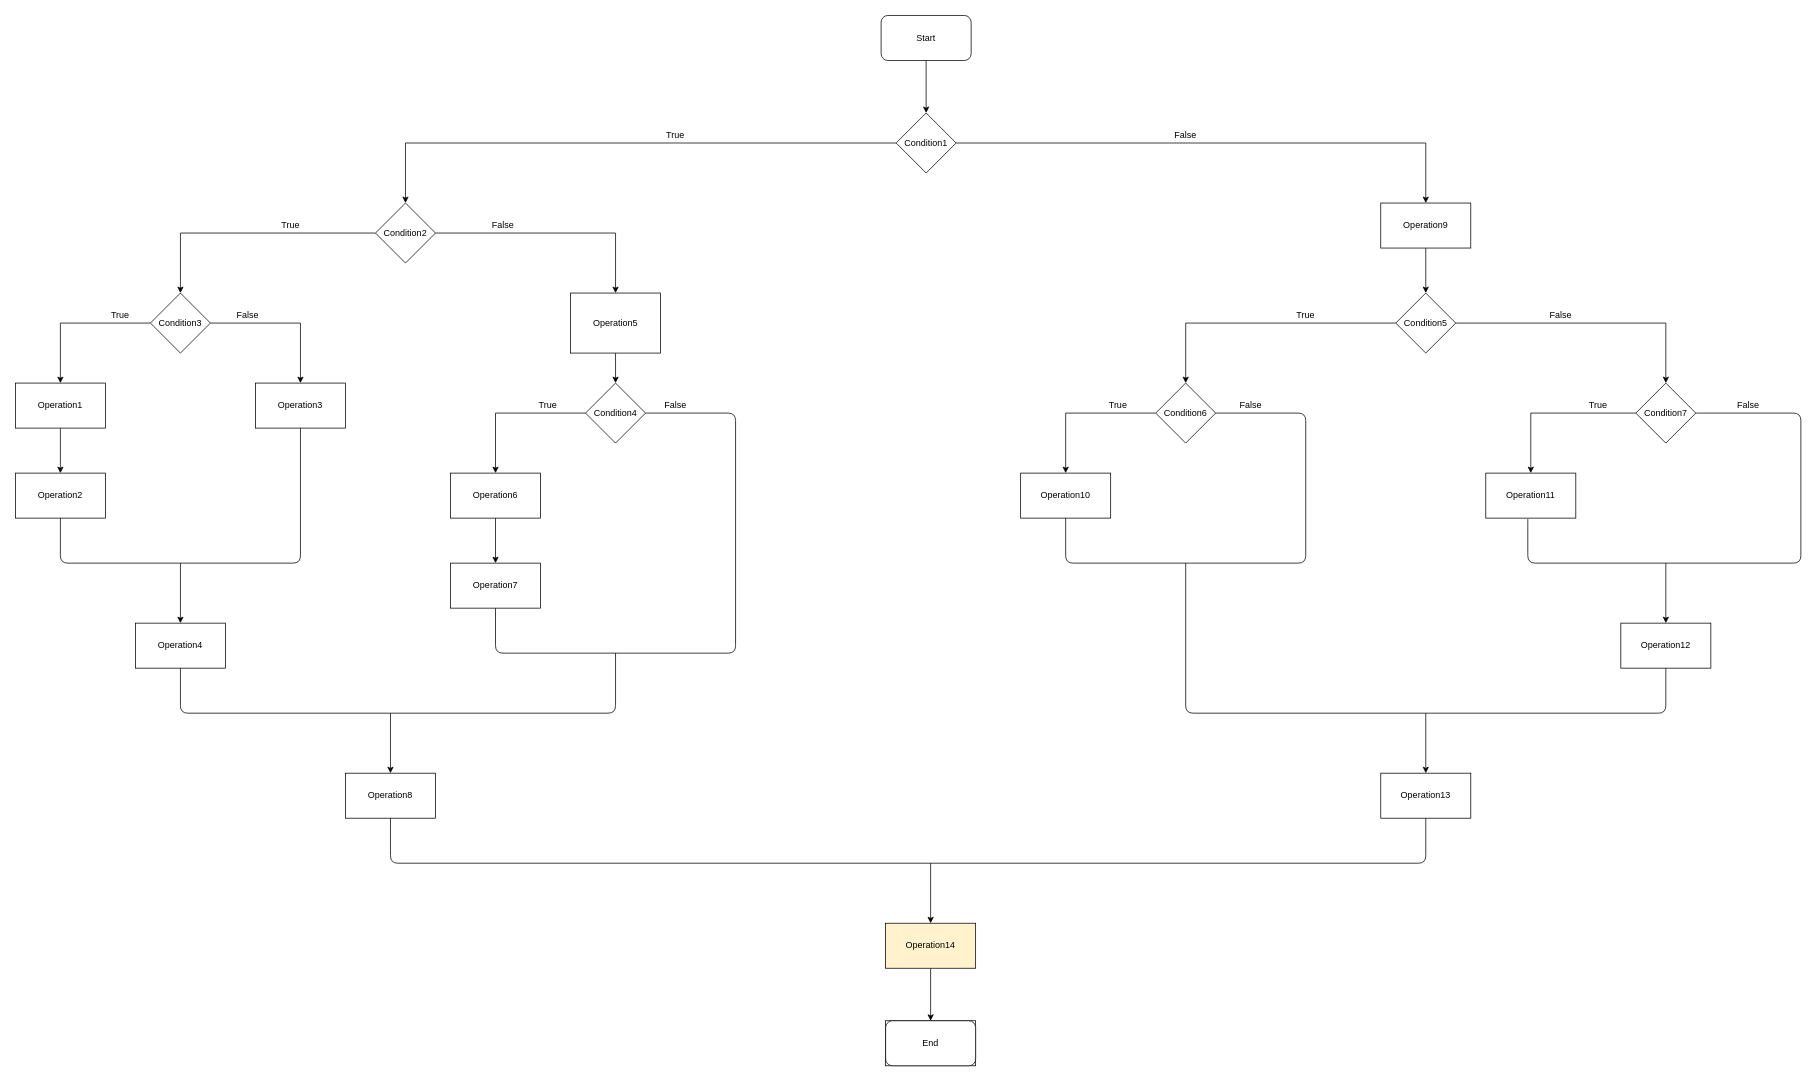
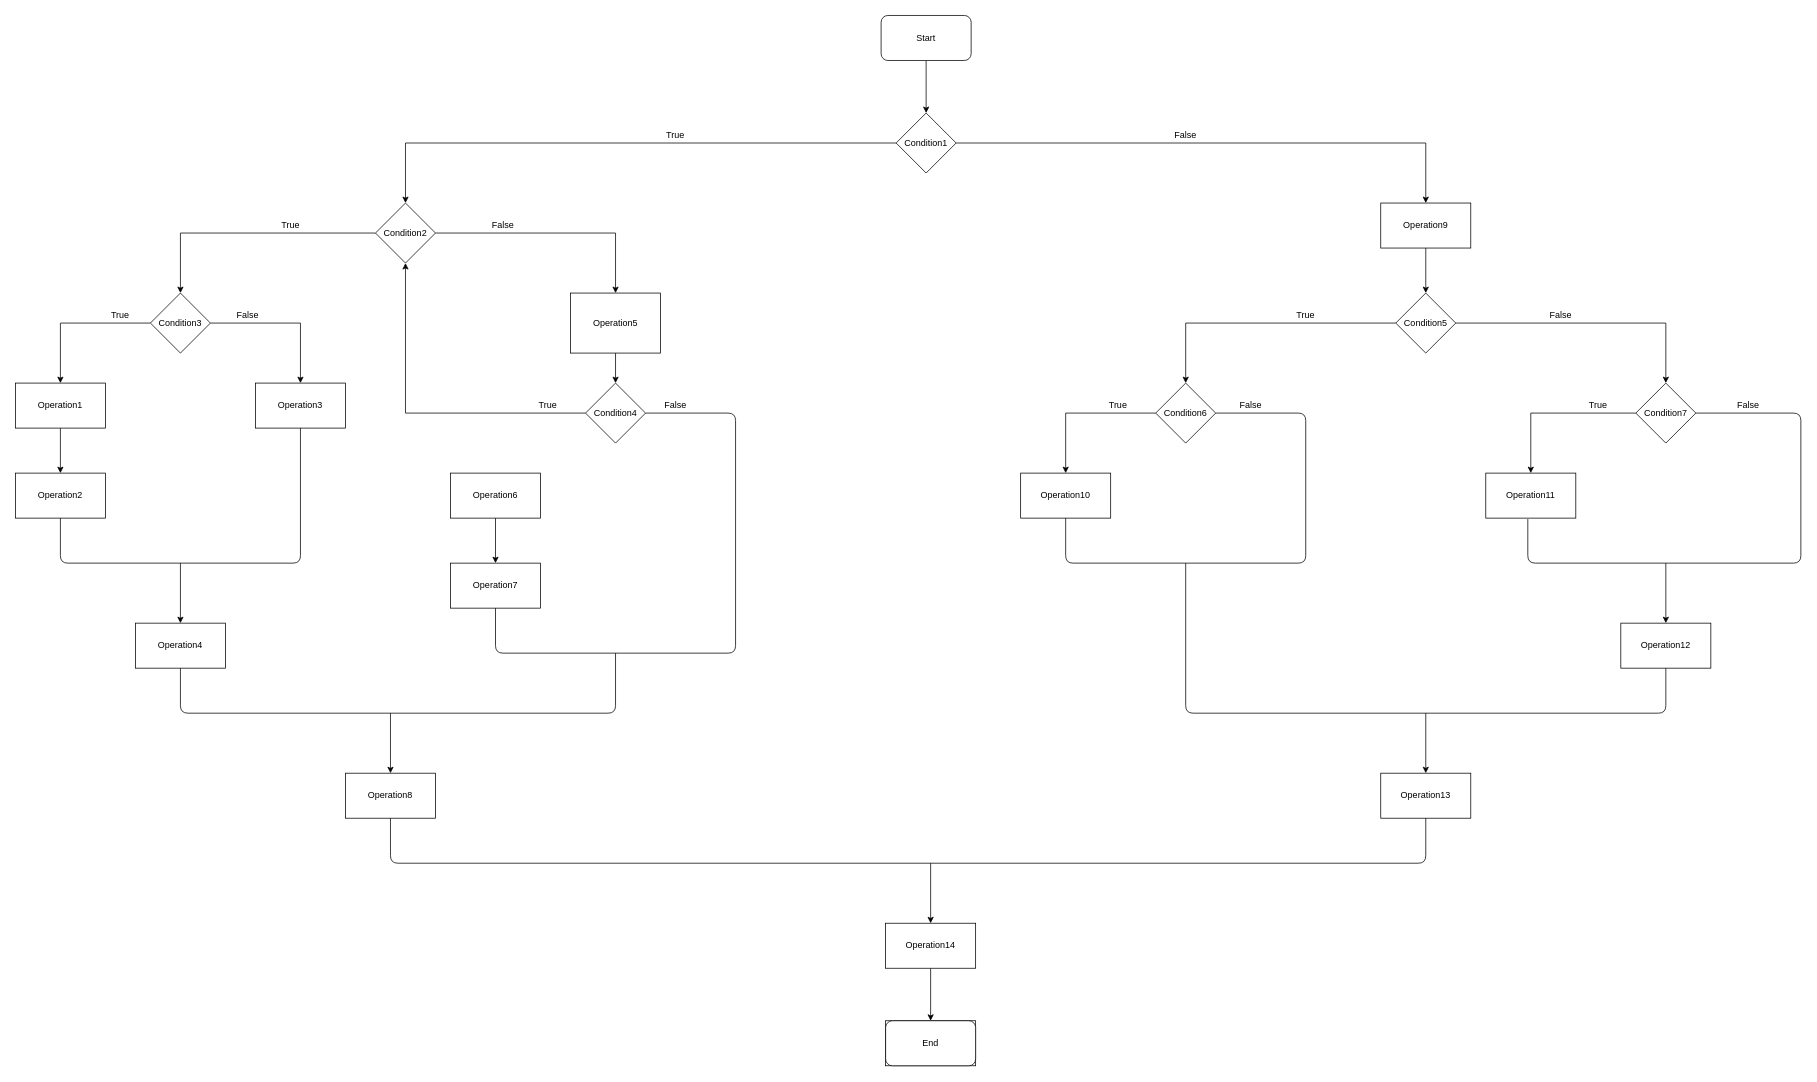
  <mxCell id="0" />
  <mxCell id="1" parent="0" />
  <mxCell id="2" style="edgeStyle=orthogonalEdgeStyle;rounded=0;orthogonalLoop=1;jettySize=auto;html=1;" edge="1" parent="1" source="3" target="6"><mxGeometry relative="1" as="geometry" /></mxCell>
  <mxCell id="3" value="Start" style="rounded=1;whiteSpace=wrap;html=1;" vertex="1" parent="1"><mxGeometry x="1174" y="20" width="120" height="60" as="geometry" /></mxCell>
  <mxCell id="4" style="edgeStyle=orthogonalEdgeStyle;rounded=0;orthogonalLoop=1;jettySize=auto;html=1;" edge="1" parent="1" source="6" target="9"><mxGeometry relative="1" as="geometry" /></mxCell>
  <mxCell id="5" style="edgeStyle=orthogonalEdgeStyle;rounded=0;orthogonalLoop=1;jettySize=auto;html=1;" edge="1" parent="1" source="6" target="11"><mxGeometry relative="1" as="geometry" /></mxCell>
  <mxCell id="6" value="Condition1" style="rhombus;whiteSpace=wrap;html=1;" vertex="1" parent="1"><mxGeometry x="1194" y="150" width="80" height="80" as="geometry" /></mxCell>
  <mxCell id="7" style="edgeStyle=orthogonalEdgeStyle;rounded=0;orthogonalLoop=1;jettySize=auto;html=1;" edge="1" parent="1" source="9" target="29"><mxGeometry relative="1" as="geometry" /></mxCell>
  <mxCell id="8" style="edgeStyle=orthogonalEdgeStyle;rounded=0;orthogonalLoop=1;jettySize=auto;html=1;" edge="1" parent="1" source="9" target="20"><mxGeometry relative="1" as="geometry" /></mxCell>
  <mxCell id="9" value="Condition2" style="rhombus;whiteSpace=wrap;html=1;" vertex="1" parent="1"><mxGeometry x="500" y="270" width="80" height="80" as="geometry" /></mxCell>
  <mxCell id="10" style="edgeStyle=orthogonalEdgeStyle;rounded=0;orthogonalLoop=1;jettySize=auto;html=1;" edge="1" parent="1" source="11" target="13"><mxGeometry relative="1" as="geometry" /></mxCell>
  <mxCell id="11" value="Operation9" style="rounded=0;whiteSpace=wrap;html=1;" vertex="1" parent="1"><mxGeometry x="1840" y="270" width="120" height="60" as="geometry" /></mxCell>
  <mxCell id="12" style="edgeStyle=orthogonalEdgeStyle;rounded=0;orthogonalLoop=1;jettySize=auto;html=1;entryX=0.5;entryY=0;entryDx=0;entryDy=0;" edge="1" parent="1" source="13" target="16"><mxGeometry relative="1" as="geometry" /></mxCell>
  <mxCell id="13" value="Condition5" style="rhombus;whiteSpace=wrap;html=1;" vertex="1" parent="1"><mxGeometry x="1860" y="390" width="80" height="80" as="geometry" /></mxCell>
  <mxCell id="14" style="edgeStyle=orthogonalEdgeStyle;rounded=0;orthogonalLoop=1;jettySize=auto;html=1;" edge="1" parent="1" source="16" target="17"><mxGeometry relative="1" as="geometry" /></mxCell>
  <mxCell id="15" style="edgeStyle=orthogonalEdgeStyle;rounded=0;orthogonalLoop=1;jettySize=auto;html=1;entryX=0.5;entryY=0;entryDx=0;entryDy=0;exitX=1;exitY=0.5;exitDx=0;exitDy=0;" edge="1" parent="1" source="13" target="40"><mxGeometry relative="1" as="geometry" /></mxCell>
  <mxCell id="16" value="Condition6" style="rhombus;whiteSpace=wrap;html=1;" vertex="1" parent="1"><mxGeometry x="1540" y="510" width="80" height="80" as="geometry" /></mxCell>
  <mxCell id="17" value="Operation10" style="rounded=0;whiteSpace=wrap;html=1;" vertex="1" parent="1"><mxGeometry x="1360" y="630" width="120" height="60" as="geometry" /></mxCell>
  <mxCell id="18" style="edgeStyle=orthogonalEdgeStyle;rounded=0;orthogonalLoop=1;jettySize=auto;html=1;" edge="1" parent="1" source="20" target="22"><mxGeometry relative="1" as="geometry" /></mxCell>
  <mxCell id="19" style="edgeStyle=orthogonalEdgeStyle;rounded=0;orthogonalLoop=1;jettySize=auto;html=1;" edge="1" parent="1" source="20" target="24"><mxGeometry relative="1" as="geometry" /></mxCell>
  <mxCell id="20" value="Condition3" style="rhombus;whiteSpace=wrap;html=1;" vertex="1" parent="1"><mxGeometry x="200" y="390" width="80" height="80" as="geometry" /></mxCell>
  <mxCell id="21" style="edgeStyle=orthogonalEdgeStyle;rounded=0;orthogonalLoop=1;jettySize=auto;html=1;" edge="1" parent="1" source="22" target="23"><mxGeometry relative="1" as="geometry" /></mxCell>
  <mxCell id="22" value="Operation1" style="rounded=0;whiteSpace=wrap;html=1;" vertex="1" parent="1"><mxGeometry x="20" y="510" width="120" height="60" as="geometry" /></mxCell>
  <mxCell id="23" value="Operation2" style="rounded=0;whiteSpace=wrap;html=1;" vertex="1" parent="1"><mxGeometry x="20" y="630" width="120" height="60" as="geometry" /></mxCell>
  <mxCell id="24" value="Operation3" style="rounded=0;whiteSpace=wrap;html=1;" vertex="1" parent="1"><mxGeometry x="340" y="510" width="120" height="60" as="geometry" /></mxCell>
  <mxCell id="25" value="" style="endArrow=none;html=1;entryX=0.5;entryY=1;entryDx=0;entryDy=0;exitX=0.5;exitY=1;exitDx=0;exitDy=0;" edge="1" parent="1" source="23" target="24"><mxGeometry width="50" height="50" relative="1" as="geometry"><mxPoint x="600" y="590" as="sourcePoint" /><mxPoint x="650" y="540" as="targetPoint" /><Array as="points"><mxPoint x="80" y="750" /><mxPoint x="400" y="750" /></Array></mxGeometry></mxCell>
  <mxCell id="26" value="Operation4" style="rounded=0;whiteSpace=wrap;html=1;" vertex="1" parent="1"><mxGeometry x="180" y="830" width="120" height="60" as="geometry" /></mxCell>
  <mxCell id="27" value="" style="endArrow=classic;html=1;entryX=0.5;entryY=0;entryDx=0;entryDy=0;" edge="1" parent="1" target="26"><mxGeometry width="50" height="50" relative="1" as="geometry"><mxPoint x="240" y="750" as="sourcePoint" /><mxPoint x="650" y="780" as="targetPoint" /></mxGeometry></mxCell>
  <mxCell id="28" style="edgeStyle=orthogonalEdgeStyle;rounded=0;orthogonalLoop=1;jettySize=auto;html=1;" edge="1" parent="1" source="29" target="31"><mxGeometry relative="1" as="geometry" /></mxCell>
  <mxCell id="29" value="Operation5" style="rounded=0;whiteSpace=wrap;html=1;" vertex="1" parent="1"><mxGeometry x="760" y="390" width="120" height="80" as="geometry" /></mxCell>
- <mxCell id="30" style="edgeStyle=orthogonalEdgeStyle;rounded=0;orthogonalLoop=1;jettySize=auto;html=1;" edge="1" parent="1" source="31" target="33"><mxGeometry relative="1" as="geometry" /></mxCell>
+ <mxCell id="30" style="edgeStyle=orthogonalEdgeStyle;rounded=0;orthogonalLoop=1;jettySize=auto;html=1;" edge="1" parent="1" source="31" target="9"><mxGeometry relative="1" as="geometry" /></mxCell>
  <mxCell id="31" value="Condition4" style="rhombus;whiteSpace=wrap;html=1;" vertex="1" parent="1"><mxGeometry x="780" y="510" width="80" height="80" as="geometry" /></mxCell>
  <mxCell id="32" style="edgeStyle=orthogonalEdgeStyle;rounded=0;orthogonalLoop=1;jettySize=auto;html=1;" edge="1" parent="1" source="33" target="34"><mxGeometry relative="1" as="geometry" /></mxCell>
  <mxCell id="33" value="Operation6" style="rounded=0;whiteSpace=wrap;html=1;" vertex="1" parent="1"><mxGeometry x="600" y="630" width="120" height="60" as="geometry" /></mxCell>
  <mxCell id="34" value="Operation7" style="rounded=0;whiteSpace=wrap;html=1;" vertex="1" parent="1"><mxGeometry x="600" y="750" width="120" height="60" as="geometry" /></mxCell>
  <mxCell id="35" value="" style="endArrow=none;html=1;entryX=1;entryY=0.5;entryDx=0;entryDy=0;exitX=0.5;exitY=1;exitDx=0;exitDy=0;" edge="1" parent="1" source="34" target="31"><mxGeometry width="50" height="50" relative="1" as="geometry"><mxPoint x="700" y="850" as="sourcePoint" /><mxPoint x="750" y="800" as="targetPoint" /><Array as="points"><mxPoint x="660" y="870" /><mxPoint x="980" y="870" /><mxPoint x="980" y="550" /></Array></mxGeometry></mxCell>
  <mxCell id="36" value="Operation8" style="rounded=0;whiteSpace=wrap;html=1;" vertex="1" parent="1"><mxGeometry x="460" y="1030" width="120" height="60" as="geometry" /></mxCell>
  <mxCell id="37" value="" style="endArrow=none;html=1;exitX=0.5;exitY=1;exitDx=0;exitDy=0;" edge="1" parent="1" source="26"><mxGeometry width="50" height="50" relative="1" as="geometry"><mxPoint x="700" y="790" as="sourcePoint" /><mxPoint y="870" as="targetPoint" x="820" /><Array as="points"><mxPoint x="240" y="950" /><mxPoint y="950" x="820" /></Array></mxGeometry></mxCell>
  <mxCell id="38" value="" style="endArrow=classic;html=1;" edge="1" parent="1" target="36"><mxGeometry width="50" height="50" relative="1" as="geometry"><mxPoint x="520" y="950" as="sourcePoint" /><mxPoint x="750" y="1070" as="targetPoint" /></mxGeometry></mxCell>
  <mxCell id="39" style="edgeStyle=orthogonalEdgeStyle;rounded=0;orthogonalLoop=1;jettySize=auto;html=1;" edge="1" parent="1" source="40" target="41"><mxGeometry relative="1" as="geometry" /></mxCell>
  <mxCell id="40" value="Condition7" style="rhombus;whiteSpace=wrap;html=1;" vertex="1" parent="1"><mxGeometry x="2180" y="510" width="80" height="80" as="geometry" /></mxCell>
  <mxCell id="41" value="Operation11" style="rounded=0;whiteSpace=wrap;html=1;" vertex="1" parent="1"><mxGeometry x="1980" y="630" width="120" height="60" as="geometry" /></mxCell>
  <mxCell id="42" value="" style="endArrow=none;html=1;entryX=1;entryY=0.5;entryDx=0;entryDy=0;exitX=0.5;exitY=1;exitDx=0;exitDy=0;" edge="1" parent="1" source="17" target="16"><mxGeometry width="50" height="50" relative="1" as="geometry"><mxPoint x="1620" y="690" as="sourcePoint" /><mxPoint x="1670" y="640" as="targetPoint" /><Array as="points"><mxPoint x="1420" y="750" /><mxPoint x="1740" y="750" /><mxPoint x="1740" y="550" /></Array></mxGeometry></mxCell>
  <mxCell id="43" value="" style="endArrow=none;html=1;entryX=1;entryY=0.5;entryDx=0;entryDy=0;exitX=0.467;exitY=1.021;exitDx=0;exitDy=0;exitPerimeter=0;" edge="1" parent="1" source="41" target="40"><mxGeometry width="50" height="50" relative="1" as="geometry"><mxPoint x="2070" y="690" as="sourcePoint" /><mxPoint x="2120" y="640" as="targetPoint" /><Array as="points"><mxPoint x="2036" y="750" /><mxPoint x="2400" y="750" /><mxPoint x="2400" y="550" /></Array></mxGeometry></mxCell>
  <mxCell id="44" value="Operation12" style="rounded=0;whiteSpace=wrap;html=1;" vertex="1" parent="1"><mxGeometry x="2160" y="830" width="120" height="60" as="geometry" /></mxCell>
  <mxCell id="45" value="" style="endArrow=classic;html=1;" edge="1" parent="1" target="44"><mxGeometry width="50" height="50" relative="1" as="geometry"><mxPoint x="2220" y="750" as="sourcePoint" /><mxPoint x="2120" y="760" as="targetPoint" /></mxGeometry></mxCell>
  <mxCell id="46" value="" style="endArrow=none;html=1;exitX=0.5;exitY=1;exitDx=0;exitDy=0;" edge="1" parent="1" source="44"><mxGeometry width="50" height="50" relative="1" as="geometry"><mxPoint x="1820" y="810" as="sourcePoint" /><mxPoint x="1580" y="750" as="targetPoint" /><Array as="points"><mxPoint x="2220" y="950" /><mxPoint x="1580" y="950" /></Array></mxGeometry></mxCell>
  <mxCell id="47" value="Operation13" style="rounded=0;whiteSpace=wrap;html=1;" vertex="1" parent="1"><mxGeometry x="1840" y="1030" width="120" height="60" as="geometry" /></mxCell>
  <mxCell id="48" value="" style="endArrow=classic;html=1;" edge="1" parent="1" target="47"><mxGeometry width="50" height="50" relative="1" as="geometry"><mxPoint x="1900" y="950" as="sourcePoint" /><mxPoint x="1910" y="870" as="targetPoint" /></mxGeometry></mxCell>
  <mxCell id="49" value="" style="endArrow=none;html=1;exitX=0.5;exitY=1;exitDx=0;exitDy=0;entryX=0.5;entryY=1;entryDx=0;entryDy=0;" edge="1" parent="1" source="36" target="47"><mxGeometry width="50" height="50" relative="1" as="geometry"><mxPoint x="740" y="1050" as="sourcePoint" /><mxPoint x="1880" y="1120" as="targetPoint" /><Array as="points"><mxPoint x="520" y="1150" /><mxPoint x="1900" y="1150" /></Array></mxGeometry></mxCell>
  <mxCell id="50" value="" style="endArrow=classic;html=1;" edge="1" parent="1" target="52"><mxGeometry width="50" height="50" relative="1" as="geometry"><mxPoint x="1240" y="1150" as="sourcePoint" /><mxPoint x="1344" y="1190" as="targetPoint" /></mxGeometry></mxCell>
  <mxCell id="51" style="edgeStyle=orthogonalEdgeStyle;rounded=0;orthogonalLoop=1;jettySize=auto;html=1;" edge="1" parent="1" source="52" target="53"><mxGeometry relative="1" as="geometry" /></mxCell>
- <mxCell id="52" value="Operation14" style="rounded=0;whiteSpace=wrap;html=1;fillColor=#fff2cc;" vertex="1" parent="1"><mxGeometry x="1180" y="1230" width="120" height="60" as="geometry" /></mxCell>
+ <mxCell id="52" value="Operation14" style="rounded=0;whiteSpace=wrap;html=1;" vertex="1" parent="1"><mxGeometry x="1180" y="1230" width="120" height="60" as="geometry" /></mxCell>
  <mxCell id="53" value="Operation15" style="rounded=0;whiteSpace=wrap;html=1;" vertex="1" parent="1"><mxGeometry x="1180" y="1360" width="120" height="60" as="geometry" /></mxCell>
  <mxCell id="54" value="End" style="rounded=1;whiteSpace=wrap;html=1;" vertex="1" parent="1"><mxGeometry x="1180" y="1360" width="120" height="60" as="geometry" /></mxCell>
  <mxCell id="55" value="True" style="text;html=1;strokeColor=none;fillColor=none;align=center;verticalAlign=middle;whiteSpace=wrap;rounded=0;" vertex="1" parent="1"><mxGeometry x="2110" y="530" width="40" height="20" as="geometry" /></mxCell>
  <mxCell id="56" value="True" style="text;html=1;strokeColor=none;fillColor=none;align=center;verticalAlign=middle;whiteSpace=wrap;rounded=0;" vertex="1" parent="1"><mxGeometry x="367" y="290" width="40" height="20" as="geometry" /></mxCell>
  <mxCell id="57" value="True" style="text;html=1;strokeColor=none;fillColor=none;align=center;verticalAlign=middle;whiteSpace=wrap;rounded=0;" vertex="1" parent="1"><mxGeometry x="710" y="530" width="40" height="20" as="geometry" /></mxCell>
  <mxCell id="58" value="True" style="text;html=1;strokeColor=none;fillColor=none;align=center;verticalAlign=middle;whiteSpace=wrap;rounded=0;" vertex="1" parent="1"><mxGeometry x="140" y="410" width="40" height="20" as="geometry" /></mxCell>
  <mxCell id="59" value="True" style="text;html=1;strokeColor=none;fillColor=none;align=center;verticalAlign=middle;whiteSpace=wrap;rounded=0;" vertex="1" parent="1"><mxGeometry x="880" y="170" width="40" height="20" as="geometry" /></mxCell>
  <mxCell id="60" value="True" style="text;html=1;strokeColor=none;fillColor=none;align=center;verticalAlign=middle;whiteSpace=wrap;rounded=0;" vertex="1" parent="1"><mxGeometry x="1470" y="530" width="40" height="20" as="geometry" /></mxCell>
  <mxCell id="61" value="True" style="text;html=1;strokeColor=none;fillColor=none;align=center;verticalAlign=middle;whiteSpace=wrap;rounded=0;" vertex="1" parent="1"><mxGeometry x="1720" y="410" width="40" height="20" as="geometry" /></mxCell>
  <mxCell id="62" value="False" style="text;html=1;strokeColor=none;fillColor=none;align=center;verticalAlign=middle;whiteSpace=wrap;rounded=0;" vertex="1" parent="1"><mxGeometry x="1560" y="170" width="40" height="20" as="geometry" /></mxCell>
  <mxCell id="63" value="False" style="text;html=1;strokeColor=none;fillColor=none;align=center;verticalAlign=middle;whiteSpace=wrap;rounded=0;" vertex="1" parent="1"><mxGeometry x="650" y="290" width="40" height="20" as="geometry" /></mxCell>
  <mxCell id="64" value="False" style="text;html=1;strokeColor=none;fillColor=none;align=center;verticalAlign=middle;whiteSpace=wrap;rounded=0;" vertex="1" parent="1"><mxGeometry x="2310" y="530" width="40" height="20" as="geometry" /></mxCell>
  <mxCell id="65" value="False" style="text;html=1;strokeColor=none;fillColor=none;align=center;verticalAlign=middle;whiteSpace=wrap;rounded=0;" vertex="1" parent="1"><mxGeometry x="1647" y="530" width="40" height="20" as="geometry" /></mxCell>
  <mxCell id="66" value="False" style="text;html=1;strokeColor=none;fillColor=none;align=center;verticalAlign=middle;whiteSpace=wrap;rounded=0;" vertex="1" parent="1"><mxGeometry x="2060" y="410" width="40" height="20" as="geometry" /></mxCell>
  <mxCell id="67" value="False" style="text;html=1;strokeColor=none;fillColor=none;align=center;verticalAlign=middle;whiteSpace=wrap;rounded=0;" vertex="1" parent="1"><mxGeometry x="880" y="530" width="40" height="20" as="geometry" /></mxCell>
  <mxCell id="68" value="False" style="text;html=1;strokeColor=none;fillColor=none;align=center;verticalAlign=middle;whiteSpace=wrap;rounded=0;" vertex="1" parent="1"><mxGeometry x="310" y="410" width="40" height="20" as="geometry" /></mxCell>
